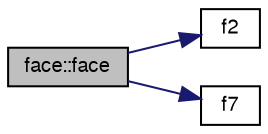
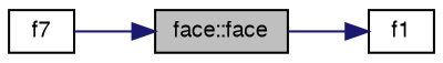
  digraph {
    rankdir=LR
    node [color=black fontname=FreeSans fontsize=10 shape=record]
    edge [color=midnightblue fontname=FreeSans fontsize=10 labelfontname=FreeSans labelfontsize=10 style=solid]
    n1 [fillcolor=grey75 fontcolor=black height=0.2 label="face::face" style=filled width=0.4]
-   n2 [height=0.2 label=f2 width=0.4]
+   n2 [height=0.2 label=f1 width=0.4]
    n3 [height=0.2 label=f7 width=0.4]
    n1 -> n2
-   n1 -> n3
+   n3 -> n1
  }
